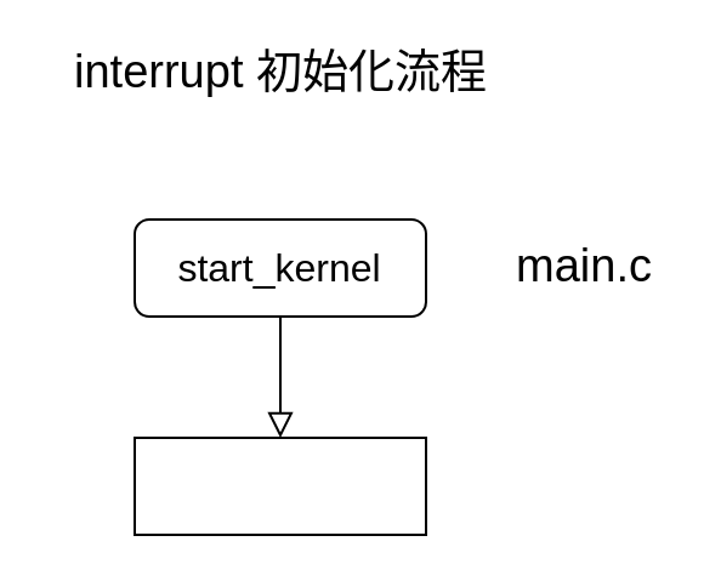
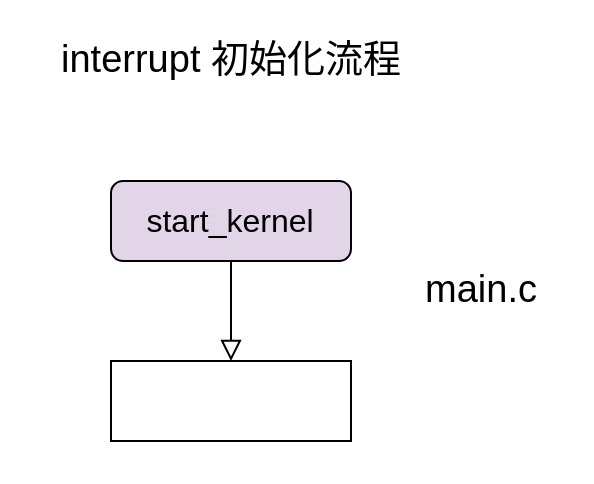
  <mxCell id="0" />
  <mxCell id="1" parent="0" />
  <mxCell id="2" value="" style="rounded=0;html=1;jettySize=auto;orthogonalLoop=1;fontSize=11;endArrow=block;endFill=0;endSize=8;strokeWidth=1;shadow=0;labelBackgroundColor=none;edgeStyle=orthogonalEdgeStyle;" parent="1" source="3" edge="1"><mxGeometry relative="1" as="geometry"><mxPoint x="115" y="180" as="targetPoint" /></mxGeometry></mxCell>
- <mxCell id="3" value="&lt;font style=&quot;font-size: 16px&quot;&gt;start_kernel&lt;/font&gt;" style="rounded=1;whiteSpace=wrap;html=1;fontSize=12;glass=0;strokeWidth=1;shadow=0;" parent="1" vertex="1"><mxGeometry x="55" y="90" width="120" height="40" as="geometry" /></mxCell>
+ <mxCell id="3" value="&lt;font style=&quot;font-size: 16px&quot;&gt;start_kernel&lt;/font&gt;" style="rounded=1;whiteSpace=wrap;html=1;fontSize=12;glass=0;strokeWidth=1;shadow=0;fillColor=#e1d5e7;" parent="1" vertex="1"><mxGeometry x="55" y="90" width="120" height="40" as="geometry" /></mxCell>
  <mxCell id="4" value="&lt;font style=&quot;font-size: 19px&quot;&gt;interrupt 初始化流程&lt;/font&gt;" style="text;html=1;align=center;verticalAlign=middle;resizable=0;points=[];autosize=1;fillColor=none;" vertex="1" parent="1"><mxGeometry x="20" y="20" width="190" height="20" as="geometry" /></mxCell>
  <mxCell id="5" value="" style="rounded=0;whiteSpace=wrap;html=1;fontSize=19;fillColor=none;" vertex="1" parent="1"><mxGeometry x="55" y="180" width="120" height="40" as="geometry" /></mxCell>
- <mxCell id="6" value="main.c" style="text;html=1;align=center;verticalAlign=middle;resizable=0;points=[];autosize=1;strokeColor=none;fillColor=none;fontSize=19;" vertex="1" parent="1"><mxGeometry x="205" y="95" width="70" height="30" as="geometry" /></mxCell>
+ <mxCell id="6" value="main.c" style="text;html=1;align=center;verticalAlign=middle;resizable=0;points=[];autosize=1;strokeColor=none;fillColor=none;fontSize=19;" vertex="1" parent="1"><mxGeometry x="205" y="130" width="70" height="30" as="geometry" /></mxCell>
